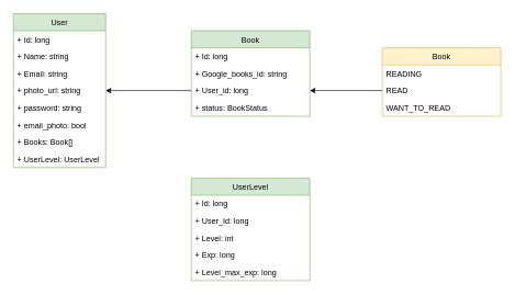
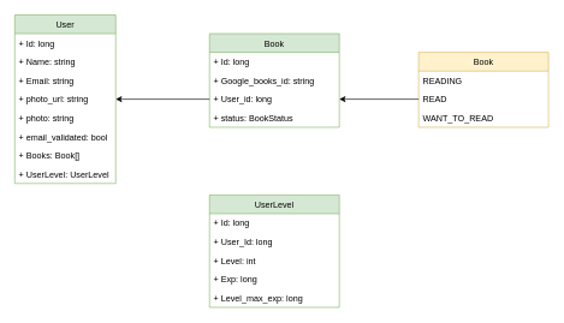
  <mxCell id="0" />
  <mxCell id="1" parent="0" />
  <mxCell id="2" value="User" style="swimlane;fontStyle=0;childLayout=stackLayout;horizontal=1;startSize=26;fillColor=#d5e8d4;horizontalStack=0;resizeParent=1;resizeParentMax=0;resizeLast=0;collapsible=1;marginBottom=0;strokeColor=#82b366;" vertex="1" parent="1"><mxGeometry x="20" y="20" width="140" height="234" as="geometry" /></mxCell>
  <mxCell id="3" value="+ Id: long" style="text;strokeColor=none;fillColor=none;align=left;verticalAlign=top;spacingLeft=4;spacingRight=4;overflow=hidden;rotatable=0;points=[[0,0.5],[1,0.5]];portConstraint=eastwest;" vertex="1" parent="2"><mxGeometry y="26" width="140" height="26" as="geometry" /></mxCell>
  <mxCell id="4" value="+ Name: string" style="text;strokeColor=none;fillColor=none;align=left;verticalAlign=top;spacingLeft=4;spacingRight=4;overflow=hidden;rotatable=0;points=[[0,0.5],[1,0.5]];portConstraint=eastwest;" vertex="1" parent="2"><mxGeometry y="52" width="140" height="26" as="geometry" /></mxCell>
  <mxCell id="5" value="+ Email: string" style="text;strokeColor=none;fillColor=none;align=left;verticalAlign=top;spacingLeft=4;spacingRight=4;overflow=hidden;rotatable=0;points=[[0,0.5],[1,0.5]];portConstraint=eastwest;" vertex="1" parent="2"><mxGeometry y="78" width="140" height="26" as="geometry" /></mxCell>
  <mxCell id="6" value="+ photo_url: string" style="text;strokeColor=none;fillColor=none;align=left;verticalAlign=top;spacingLeft=4;spacingRight=4;overflow=hidden;rotatable=0;points=[[0,0.5],[1,0.5]];portConstraint=eastwest;" vertex="1" parent="2"><mxGeometry y="104" width="140" height="26" as="geometry" /></mxCell>
- <mxCell id="7" value="+ password: string" style="text;strokeColor=none;fillColor=none;align=left;verticalAlign=top;spacingLeft=4;spacingRight=4;overflow=hidden;rotatable=0;points=[[0,0.5],[1,0.5]];portConstraint=eastwest;" vertex="1" parent="2"><mxGeometry y="130" width="140" height="26" as="geometry" /></mxCell>
- <mxCell id="8" value="+ email_photo: bool" style="text;strokeColor=none;fillColor=none;align=left;verticalAlign=top;spacingLeft=4;spacingRight=4;overflow=hidden;rotatable=0;points=[[0,0.5],[1,0.5]];portConstraint=eastwest;" vertex="1" parent="2"><mxGeometry y="156" width="140" height="26" as="geometry" /></mxCell>
+ <mxCell id="7" value="+ photo: string" style="text;strokeColor=none;fillColor=none;align=left;verticalAlign=top;spacingLeft=4;spacingRight=4;overflow=hidden;rotatable=0;points=[[0,0.5],[1,0.5]];portConstraint=eastwest;" vertex="1" parent="2"><mxGeometry y="130" width="140" height="26" as="geometry" /></mxCell>
+ <mxCell id="8" value="+ email_validated: bool" style="text;strokeColor=none;fillColor=none;align=left;verticalAlign=top;spacingLeft=4;spacingRight=4;overflow=hidden;rotatable=0;points=[[0,0.5],[1,0.5]];portConstraint=eastwest;" vertex="1" parent="2"><mxGeometry y="156" width="140" height="26" as="geometry" /></mxCell>
  <mxCell id="9" value="+ Books: Book[]" style="text;strokeColor=none;fillColor=none;align=left;verticalAlign=top;spacingLeft=4;spacingRight=4;overflow=hidden;rotatable=0;points=[[0,0.5],[1,0.5]];portConstraint=eastwest;" vertex="1" parent="2"><mxGeometry y="182" width="140" height="26" as="geometry" /></mxCell>
  <mxCell id="10" value="+ UserLevel: UserLevel" style="text;strokeColor=none;fillColor=none;align=left;verticalAlign=top;spacingLeft=4;spacingRight=4;overflow=hidden;rotatable=0;points=[[0,0.5],[1,0.5]];portConstraint=eastwest;" vertex="1" parent="2"><mxGeometry y="208" width="140" height="26" as="geometry" /></mxCell>
  <mxCell id="11" value="Book" style="swimlane;fontStyle=0;childLayout=stackLayout;horizontal=1;startSize=26;fillColor=#d5e8d4;horizontalStack=0;resizeParent=1;resizeParentMax=0;resizeLast=0;collapsible=1;marginBottom=0;strokeColor=#82b366;" vertex="1" parent="1"><mxGeometry x="290" y="46" width="180" height="130" as="geometry" /></mxCell>
  <mxCell id="12" value="+ Id: long" style="text;strokeColor=none;fillColor=none;align=left;verticalAlign=top;spacingLeft=4;spacingRight=4;overflow=hidden;rotatable=0;points=[[0,0.5],[1,0.5]];portConstraint=eastwest;" vertex="1" parent="11"><mxGeometry y="26" width="180" height="26" as="geometry" /></mxCell>
  <mxCell id="13" value="+ Google_books_id: string" style="text;strokeColor=none;fillColor=none;align=left;verticalAlign=top;spacingLeft=4;spacingRight=4;overflow=hidden;rotatable=0;points=[[0,0.5],[1,0.5]];portConstraint=eastwest;" vertex="1" parent="11"><mxGeometry y="52" width="180" height="26" as="geometry" /></mxCell>
  <mxCell id="14" value="+ User_id: long" style="text;strokeColor=none;fillColor=none;align=left;verticalAlign=top;spacingLeft=4;spacingRight=4;overflow=hidden;rotatable=0;points=[[0,0.5],[1,0.5]];portConstraint=eastwest;" vertex="1" parent="11"><mxGeometry y="78" width="180" height="26" as="geometry" /></mxCell>
  <mxCell id="15" value="+ status: BookStatus" style="text;strokeColor=none;fillColor=none;align=left;verticalAlign=top;spacingLeft=4;spacingRight=4;overflow=hidden;rotatable=0;points=[[0,0.5],[1,0.5]];portConstraint=eastwest;" vertex="1" parent="11"><mxGeometry y="104" width="180" height="26" as="geometry" /></mxCell>
  <mxCell id="16" value="Book" style="swimlane;fontStyle=0;childLayout=stackLayout;horizontal=1;startSize=26;fillColor=#fff2cc;horizontalStack=0;resizeParent=1;resizeParentMax=0;resizeLast=0;collapsible=1;marginBottom=0;strokeColor=#d6b656;" vertex="1" parent="1"><mxGeometry x="580" y="72" width="180" height="104" as="geometry" /></mxCell>
  <mxCell id="17" value="READING" style="text;strokeColor=none;fillColor=none;align=left;verticalAlign=top;spacingLeft=4;spacingRight=4;overflow=hidden;rotatable=0;points=[[0,0.5],[1,0.5]];portConstraint=eastwest;" vertex="1" parent="16"><mxGeometry y="26" width="180" height="26" as="geometry" /></mxCell>
  <mxCell id="18" value="READ" style="text;strokeColor=none;fillColor=none;align=left;verticalAlign=top;spacingLeft=4;spacingRight=4;overflow=hidden;rotatable=0;points=[[0,0.5],[1,0.5]];portConstraint=eastwest;" vertex="1" parent="16"><mxGeometry y="52" width="180" height="26" as="geometry" /></mxCell>
  <mxCell id="19" value="WANT_TO_READ" style="text;strokeColor=none;fillColor=none;align=left;verticalAlign=top;spacingLeft=4;spacingRight=4;overflow=hidden;rotatable=0;points=[[0,0.5],[1,0.5]];portConstraint=eastwest;" vertex="1" parent="16"><mxGeometry y="78" width="180" height="26" as="geometry" /></mxCell>
  <mxCell id="20" style="edgeStyle=orthogonalEdgeStyle;rounded=0;orthogonalLoop=1;jettySize=auto;html=1;entryX=1;entryY=0.5;entryDx=0;entryDy=0;" edge="1" parent="1" source="14" target="6"><mxGeometry relative="1" as="geometry" /></mxCell>
  <mxCell id="21" style="edgeStyle=orthogonalEdgeStyle;rounded=0;orthogonalLoop=1;jettySize=auto;html=1;exitX=0;exitY=0.5;exitDx=0;exitDy=0;entryX=1;entryY=0.5;entryDx=0;entryDy=0;" edge="1" parent="1" source="18" target="14"><mxGeometry relative="1" as="geometry" /></mxCell>
  <mxCell id="22" value="UserLevel" style="swimlane;fontStyle=0;childLayout=stackLayout;horizontal=1;startSize=26;fillColor=#d5e8d4;horizontalStack=0;resizeParent=1;resizeParentMax=0;resizeLast=0;collapsible=1;marginBottom=0;strokeColor=#82b366;" vertex="1" parent="1"><mxGeometry x="290" y="270" width="180" height="156" as="geometry" /></mxCell>
  <mxCell id="23" value="+ Id: long" style="text;strokeColor=none;fillColor=none;align=left;verticalAlign=top;spacingLeft=4;spacingRight=4;overflow=hidden;rotatable=0;points=[[0,0.5],[1,0.5]];portConstraint=eastwest;" vertex="1" parent="22"><mxGeometry y="26" width="180" height="26" as="geometry" /></mxCell>
  <mxCell id="24" value="+ User_Id: long" style="text;strokeColor=none;fillColor=none;align=left;verticalAlign=top;spacingLeft=4;spacingRight=4;overflow=hidden;rotatable=0;points=[[0,0.5],[1,0.5]];portConstraint=eastwest;" vertex="1" parent="22"><mxGeometry y="52" width="180" height="26" as="geometry" /></mxCell>
  <mxCell id="25" value="+ Level: int" style="text;strokeColor=none;fillColor=none;align=left;verticalAlign=top;spacingLeft=4;spacingRight=4;overflow=hidden;rotatable=0;points=[[0,0.5],[1,0.5]];portConstraint=eastwest;" vertex="1" parent="22"><mxGeometry y="78" width="180" height="26" as="geometry" /></mxCell>
  <mxCell id="26" value="+ Exp: long" style="text;strokeColor=none;fillColor=none;align=left;verticalAlign=top;spacingLeft=4;spacingRight=4;overflow=hidden;rotatable=0;points=[[0,0.5],[1,0.5]];portConstraint=eastwest;" vertex="1" parent="22"><mxGeometry y="104" width="180" height="26" as="geometry" /></mxCell>
  <mxCell id="27" value="+ Level_max_exp: long" style="text;strokeColor=none;fillColor=none;align=left;verticalAlign=top;spacingLeft=4;spacingRight=4;overflow=hidden;rotatable=0;points=[[0,0.5],[1,0.5]];portConstraint=eastwest;" vertex="1" parent="22"><mxGeometry y="130" width="180" height="26" as="geometry" /></mxCell>
